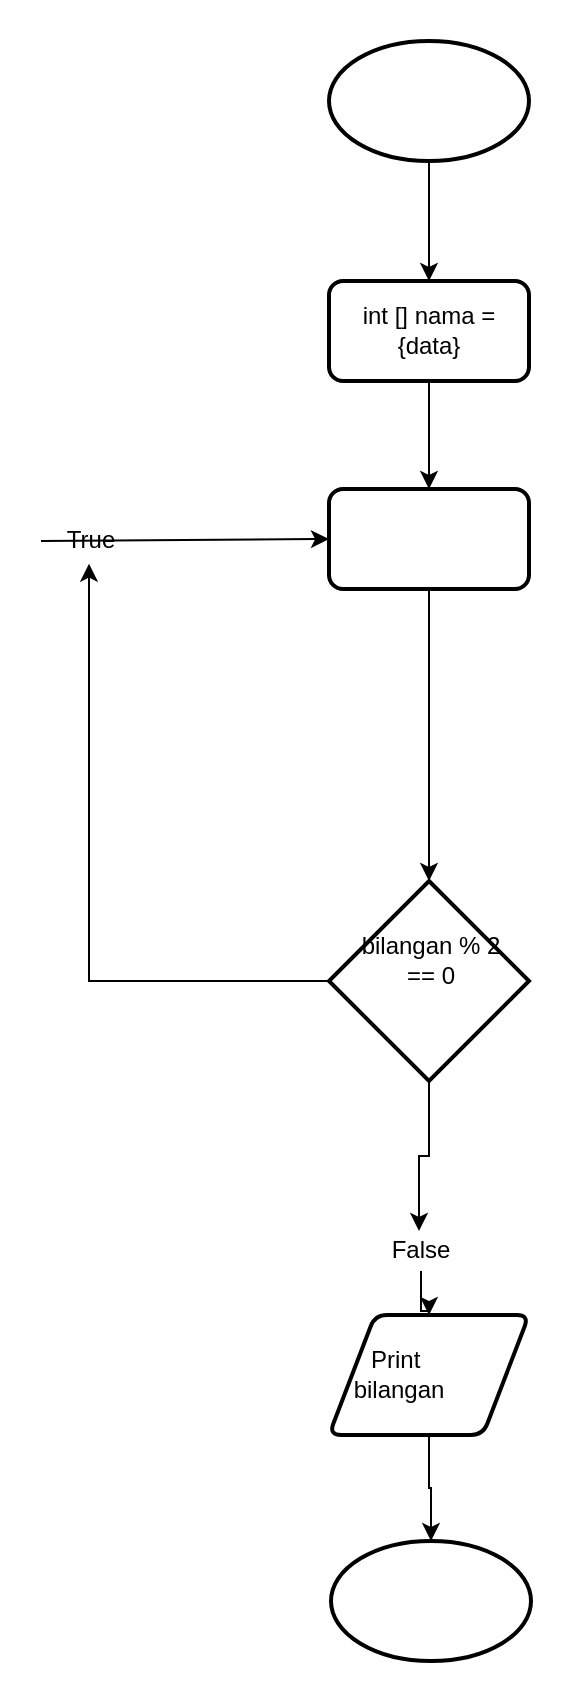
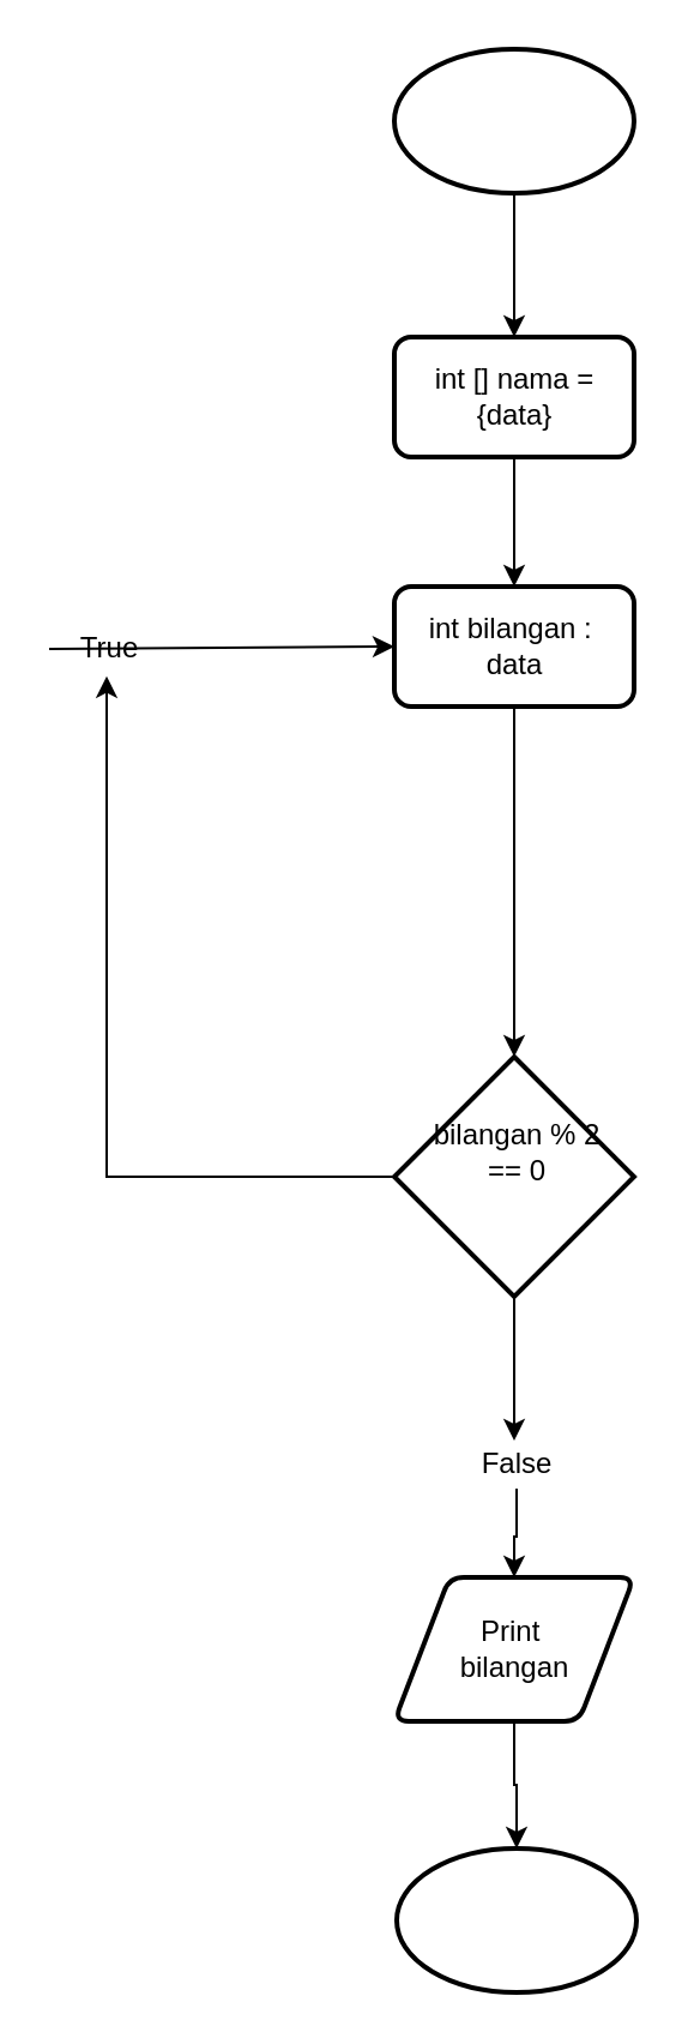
  <mxCell id="0" />
  <mxCell id="1" parent="0" />
  <mxCell id="2" value="" style="shape=parallelogram;html=1;strokeWidth=2;perimeter=parallelogramPerimeter;whiteSpace=wrap;rounded=1;arcSize=12;size=0.23;" vertex="1" parent="1"><mxGeometry x="164" y="657" width="100" height="60" as="geometry" /></mxCell>
  <mxCell id="3" value="" style="strokeWidth=2;html=1;shape=mxgraph.flowchart.start_1;whiteSpace=wrap;" vertex="1" parent="1"><mxGeometry x="165" y="770" width="100" height="60" as="geometry" /></mxCell>
  <mxCell id="4" style="edgeStyle=orthogonalEdgeStyle;rounded=0;orthogonalLoop=1;jettySize=auto;html=1;entryX=0.5;entryY=0;entryDx=0;entryDy=0;" edge="1" parent="1" source="5" target="7"><mxGeometry relative="1" as="geometry" /></mxCell>
  <mxCell id="5" value="" style="strokeWidth=2;html=1;shape=mxgraph.flowchart.start_1;whiteSpace=wrap;" vertex="1" parent="1"><mxGeometry x="164" y="20" width="100" height="60" as="geometry" /></mxCell>
  <mxCell id="6" style="edgeStyle=orthogonalEdgeStyle;rounded=0;orthogonalLoop=1;jettySize=auto;html=1;entryX=0.5;entryY=0;entryDx=0;entryDy=0;" edge="1" parent="1" source="7" target="9"><mxGeometry relative="1" as="geometry"><mxPoint x="214" y="70" as="targetPoint" /></mxGeometry></mxCell>
  <mxCell id="7" value="" style="rounded=1;whiteSpace=wrap;html=1;absoluteArcSize=1;arcSize=14;strokeWidth=2;" vertex="1" parent="1"><mxGeometry x="164" y="140" width="100" height="50" as="geometry" /></mxCell>
  <mxCell id="8" style="edgeStyle=orthogonalEdgeStyle;rounded=0;orthogonalLoop=1;jettySize=auto;html=1;entryX=0.5;entryY=0;entryDx=0;entryDy=0;entryPerimeter=0;" edge="1" parent="1" source="9" target="12"><mxGeometry relative="1" as="geometry"><mxPoint x="214" y="330" as="targetPoint" /></mxGeometry></mxCell>
  <mxCell id="9" value="" style="rounded=1;whiteSpace=wrap;html=1;absoluteArcSize=1;arcSize=14;strokeWidth=2;" vertex="1" parent="1"><mxGeometry x="164" y="244" width="100" height="50" as="geometry" /></mxCell>
  <mxCell id="10" style="edgeStyle=orthogonalEdgeStyle;rounded=0;orthogonalLoop=1;jettySize=auto;html=1;entryX=0.475;entryY=1.067;entryDx=0;entryDy=0;entryPerimeter=0;" edge="1" parent="1" source="12" target="14"><mxGeometry relative="1" as="geometry" /></mxCell>
  <mxCell id="11" style="edgeStyle=orthogonalEdgeStyle;rounded=0;orthogonalLoop=1;jettySize=auto;html=1;entryX=0.48;entryY=0;entryDx=0;entryDy=0;entryPerimeter=0;" edge="1" parent="1" source="12" target="21"><mxGeometry relative="1" as="geometry"><mxPoint x="214" y="590" as="targetPoint" /></mxGeometry></mxCell>
  <mxCell id="12" value="" style="strokeWidth=2;html=1;shape=mxgraph.flowchart.decision;whiteSpace=wrap;" vertex="1" parent="1"><mxGeometry x="164" y="440" width="100" height="100" as="geometry" /></mxCell>
  <mxCell id="13" style="edgeStyle=orthogonalEdgeStyle;rounded=0;orthogonalLoop=1;jettySize=auto;html=1;entryX=0;entryY=0.5;entryDx=0;entryDy=0;" edge="1" parent="1" source="14" target="9"><mxGeometry relative="1" as="geometry"><mxPoint x="40" y="270" as="targetPoint" /><Array as="points"><mxPoint x="20" y="270" /><mxPoint x="164" y="270" /></Array></mxGeometry></mxCell>
  <mxCell id="14" value="True" style="text;html=1;resizable=0;autosize=1;align=center;verticalAlign=middle;points=[];fillColor=none;strokeColor=none;rounded=0;" vertex="1" parent="1"><mxGeometry x="25" y="260" width="40" height="20" as="geometry" /></mxCell>
  <mxCell id="15" value="bilangan % 2 &lt;br&gt;== 0" style="text;html=1;resizable=0;autosize=1;align=center;verticalAlign=middle;points=[];fillColor=none;strokeColor=none;rounded=0;" vertex="1" parent="1"><mxGeometry x="170" y="465" width="90" height="30" as="geometry" /></mxCell>
+ <mxCell id="16" value="int bilangan :&amp;nbsp;&lt;br&gt;data" style="text;html=1;resizable=0;autosize=1;align=center;verticalAlign=middle;points=[];fillColor=none;strokeColor=none;rounded=0;" vertex="1" parent="1"><mxGeometry x="169" y="254" width="90" height="30" as="geometry" /></mxCell>
  <mxCell id="17" value="int [] nama =&lt;br&gt;{data}" style="text;html=1;resizable=0;autosize=1;align=center;verticalAlign=middle;points=[];fillColor=none;strokeColor=none;rounded=0;" vertex="1" parent="1"><mxGeometry x="174" y="150" width="80" height="30" as="geometry" /></mxCell>
  <mxCell id="18" style="edgeStyle=orthogonalEdgeStyle;rounded=0;orthogonalLoop=1;jettySize=auto;html=1;entryX=0.5;entryY=0;entryDx=0;entryDy=0;entryPerimeter=0;exitX=0.5;exitY=1;exitDx=0;exitDy=0;" edge="1" parent="1" source="2" target="3"><mxGeometry relative="1" as="geometry"><mxPoint x="215" y="720" as="targetPoint" /></mxGeometry></mxCell>
- <mxCell id="19" value="Print&amp;nbsp;&lt;br&gt;bilangan" style="text;html=1;resizable=0;autosize=1;align=center;verticalAlign=middle;points=[];fillColor=none;strokeColor=none;rounded=0;" vertex="1" parent="1"><mxGeometry x="169" y="672" width="60" height="30" as="geometry" /></mxCell>
+ <mxCell id="19" value="Print&amp;nbsp;&lt;br&gt;bilangan" style="text;html=1;resizable=0;autosize=1;align=center;verticalAlign=middle;points=[];fillColor=none;strokeColor=none;rounded=0;" vertex="1" parent="1"><mxGeometry x="184" y="672" width="60" height="30" as="geometry" /></mxCell>
  <mxCell id="20" style="edgeStyle=orthogonalEdgeStyle;rounded=0;orthogonalLoop=1;jettySize=auto;html=1;entryX=0.5;entryY=0;entryDx=0;entryDy=0;" edge="1" parent="1" source="21" target="2"><mxGeometry relative="1" as="geometry" /></mxCell>
- <mxCell id="21" value="False" style="text;html=1;resizable=0;autosize=1;align=center;verticalAlign=middle;points=[];fillColor=none;strokeColor=none;rounded=0;" vertex="1" parent="1"><mxGeometry x="185" y="615" width="50" height="20" as="geometry" /></mxCell>
+ <mxCell id="21" value="False" style="text;html=1;resizable=0;autosize=1;align=center;verticalAlign=middle;points=[];fillColor=none;strokeColor=none;rounded=0;" vertex="1" parent="1"><mxGeometry x="190" y="600" width="50" height="20" as="geometry" /></mxCell>
